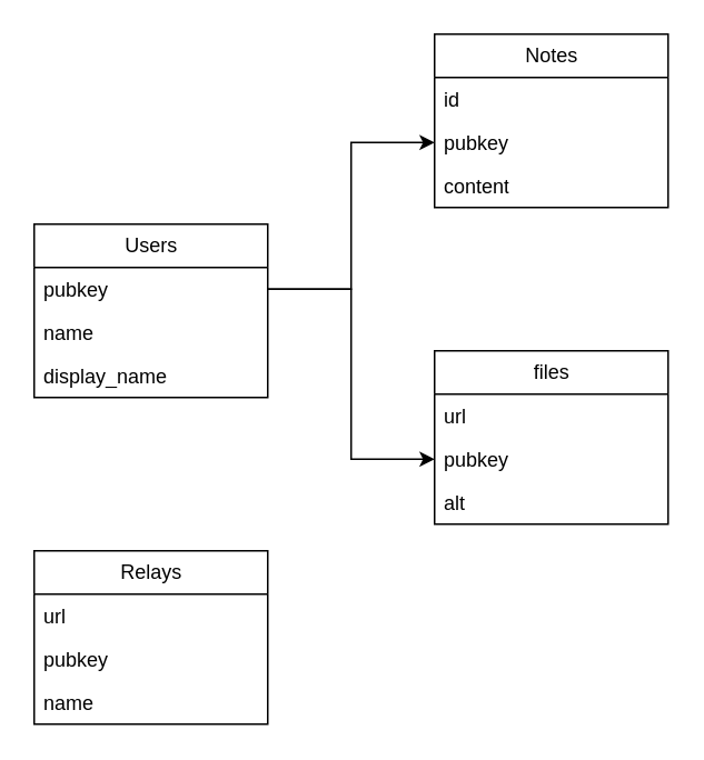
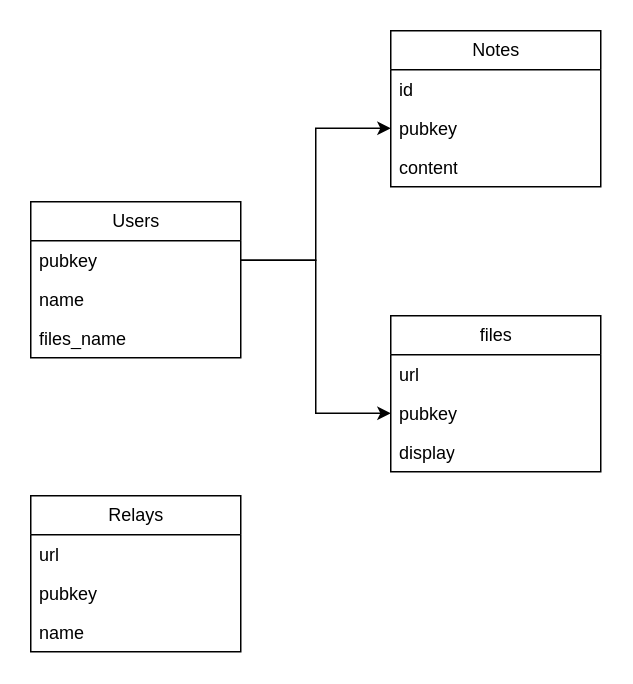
  <mxCell id="0" />
  <mxCell id="1" parent="0" />
  <mxCell id="2" value="Users" style="swimlane;fontStyle=0;childLayout=stackLayout;horizontal=1;startSize=26;fillColor=none;horizontalStack=0;resizeParent=1;resizeParentMax=0;resizeLast=0;collapsible=1;marginBottom=0;html=1;" vertex="1" parent="1"><mxGeometry x="20" y="134" width="140" height="104" as="geometry" /></mxCell>
  <mxCell id="3" value="pubkey" style="text;strokeColor=none;fillColor=none;align=left;verticalAlign=top;spacingLeft=4;spacingRight=4;overflow=hidden;rotatable=0;points=[[0,0.5],[1,0.5]];portConstraint=eastwest;whiteSpace=wrap;html=1;" vertex="1" parent="2"><mxGeometry y="26" width="140" height="26" as="geometry" /></mxCell>
  <mxCell id="4" value="name" style="text;strokeColor=none;fillColor=none;align=left;verticalAlign=top;spacingLeft=4;spacingRight=4;overflow=hidden;rotatable=0;points=[[0,0.5],[1,0.5]];portConstraint=eastwest;whiteSpace=wrap;html=1;" vertex="1" parent="2"><mxGeometry y="52" width="140" height="26" as="geometry" /></mxCell>
- <mxCell id="5" value="display_name" style="text;strokeColor=none;fillColor=none;align=left;verticalAlign=top;spacingLeft=4;spacingRight=4;overflow=hidden;rotatable=0;points=[[0,0.5],[1,0.5]];portConstraint=eastwest;whiteSpace=wrap;html=1;" vertex="1" parent="2"><mxGeometry y="78" width="140" height="26" as="geometry" /></mxCell>
+ <mxCell id="5" value="files_name" style="text;strokeColor=none;fillColor=none;align=left;verticalAlign=top;spacingLeft=4;spacingRight=4;overflow=hidden;rotatable=0;points=[[0,0.5],[1,0.5]];portConstraint=eastwest;whiteSpace=wrap;html=1;" vertex="1" parent="2"><mxGeometry y="78" width="140" height="26" as="geometry" /></mxCell>
  <mxCell id="6" value="Notes" style="swimlane;fontStyle=0;childLayout=stackLayout;horizontal=1;startSize=26;fillColor=none;horizontalStack=0;resizeParent=1;resizeParentMax=0;resizeLast=0;collapsible=1;marginBottom=0;html=1;" vertex="1" parent="1"><mxGeometry x="260" y="20" width="140" height="104" as="geometry" /></mxCell>
  <mxCell id="7" value="id" style="text;strokeColor=none;fillColor=none;align=left;verticalAlign=top;spacingLeft=4;spacingRight=4;overflow=hidden;rotatable=0;points=[[0,0.5],[1,0.5]];portConstraint=eastwest;whiteSpace=wrap;html=1;" vertex="1" parent="6"><mxGeometry y="26" width="140" height="26" as="geometry" /></mxCell>
  <mxCell id="8" value="pubkey" style="text;strokeColor=none;fillColor=none;align=left;verticalAlign=top;spacingLeft=4;spacingRight=4;overflow=hidden;rotatable=0;points=[[0,0.5],[1,0.5]];portConstraint=eastwest;whiteSpace=wrap;html=1;" vertex="1" parent="6"><mxGeometry y="52" width="140" height="26" as="geometry" /></mxCell>
  <mxCell id="9" value="content" style="text;strokeColor=none;fillColor=none;align=left;verticalAlign=top;spacingLeft=4;spacingRight=4;overflow=hidden;rotatable=0;points=[[0,0.5],[1,0.5]];portConstraint=eastwest;whiteSpace=wrap;html=1;" vertex="1" parent="6"><mxGeometry y="78" width="140" height="26" as="geometry" /></mxCell>
  <mxCell id="10" style="edgeStyle=orthogonalEdgeStyle;rounded=0;orthogonalLoop=1;jettySize=auto;html=1;entryX=0;entryY=0.5;entryDx=0;entryDy=0;" edge="1" parent="1" source="3" target="8"><mxGeometry relative="1" as="geometry" /></mxCell>
  <mxCell id="11" value="files" style="swimlane;fontStyle=0;childLayout=stackLayout;horizontal=1;startSize=26;fillColor=none;horizontalStack=0;resizeParent=1;resizeParentMax=0;resizeLast=0;collapsible=1;marginBottom=0;html=1;" vertex="1" parent="1"><mxGeometry x="260" y="210" width="140" height="104" as="geometry" /></mxCell>
  <mxCell id="12" value="url" style="text;strokeColor=none;fillColor=none;align=left;verticalAlign=top;spacingLeft=4;spacingRight=4;overflow=hidden;rotatable=0;points=[[0,0.5],[1,0.5]];portConstraint=eastwest;whiteSpace=wrap;html=1;" vertex="1" parent="11"><mxGeometry y="26" width="140" height="26" as="geometry" /></mxCell>
  <mxCell id="13" value="pubkey" style="text;strokeColor=none;fillColor=none;align=left;verticalAlign=top;spacingLeft=4;spacingRight=4;overflow=hidden;rotatable=0;points=[[0,0.5],[1,0.5]];portConstraint=eastwest;whiteSpace=wrap;html=1;" vertex="1" parent="11"><mxGeometry y="52" width="140" height="26" as="geometry" /></mxCell>
- <mxCell id="14" value="alt" style="text;strokeColor=none;fillColor=none;align=left;verticalAlign=top;spacingLeft=4;spacingRight=4;overflow=hidden;rotatable=0;points=[[0,0.5],[1,0.5]];portConstraint=eastwest;whiteSpace=wrap;html=1;" vertex="1" parent="11"><mxGeometry y="78" width="140" height="26" as="geometry" /></mxCell>
+ <mxCell id="14" value="display" style="text;strokeColor=none;fillColor=none;align=left;verticalAlign=top;spacingLeft=4;spacingRight=4;overflow=hidden;rotatable=0;points=[[0,0.5],[1,0.5]];portConstraint=eastwest;whiteSpace=wrap;html=1;" vertex="1" parent="11"><mxGeometry y="78" width="140" height="26" as="geometry" /></mxCell>
  <mxCell id="15" style="edgeStyle=orthogonalEdgeStyle;rounded=0;orthogonalLoop=1;jettySize=auto;html=1;entryX=0;entryY=0.5;entryDx=0;entryDy=0;" edge="1" parent="1" source="3" target="13"><mxGeometry relative="1" as="geometry" /></mxCell>
  <mxCell id="16" value="Relays" style="swimlane;fontStyle=0;childLayout=stackLayout;horizontal=1;startSize=26;fillColor=none;horizontalStack=0;resizeParent=1;resizeParentMax=0;resizeLast=0;collapsible=1;marginBottom=0;html=1;" vertex="1" parent="1"><mxGeometry x="20" y="330" width="140" height="104" as="geometry" /></mxCell>
  <mxCell id="17" value="url" style="text;strokeColor=none;fillColor=none;align=left;verticalAlign=top;spacingLeft=4;spacingRight=4;overflow=hidden;rotatable=0;points=[[0,0.5],[1,0.5]];portConstraint=eastwest;whiteSpace=wrap;html=1;" vertex="1" parent="16"><mxGeometry y="26" width="140" height="26" as="geometry" /></mxCell>
  <mxCell id="18" value="pubkey" style="text;strokeColor=none;fillColor=none;align=left;verticalAlign=top;spacingLeft=4;spacingRight=4;overflow=hidden;rotatable=0;points=[[0,0.5],[1,0.5]];portConstraint=eastwest;whiteSpace=wrap;html=1;" vertex="1" parent="16"><mxGeometry y="52" width="140" height="26" as="geometry" /></mxCell>
  <mxCell id="19" value="name" style="text;strokeColor=none;fillColor=none;align=left;verticalAlign=top;spacingLeft=4;spacingRight=4;overflow=hidden;rotatable=0;points=[[0,0.5],[1,0.5]];portConstraint=eastwest;whiteSpace=wrap;html=1;" vertex="1" parent="16"><mxGeometry y="78" width="140" height="26" as="geometry" /></mxCell>
